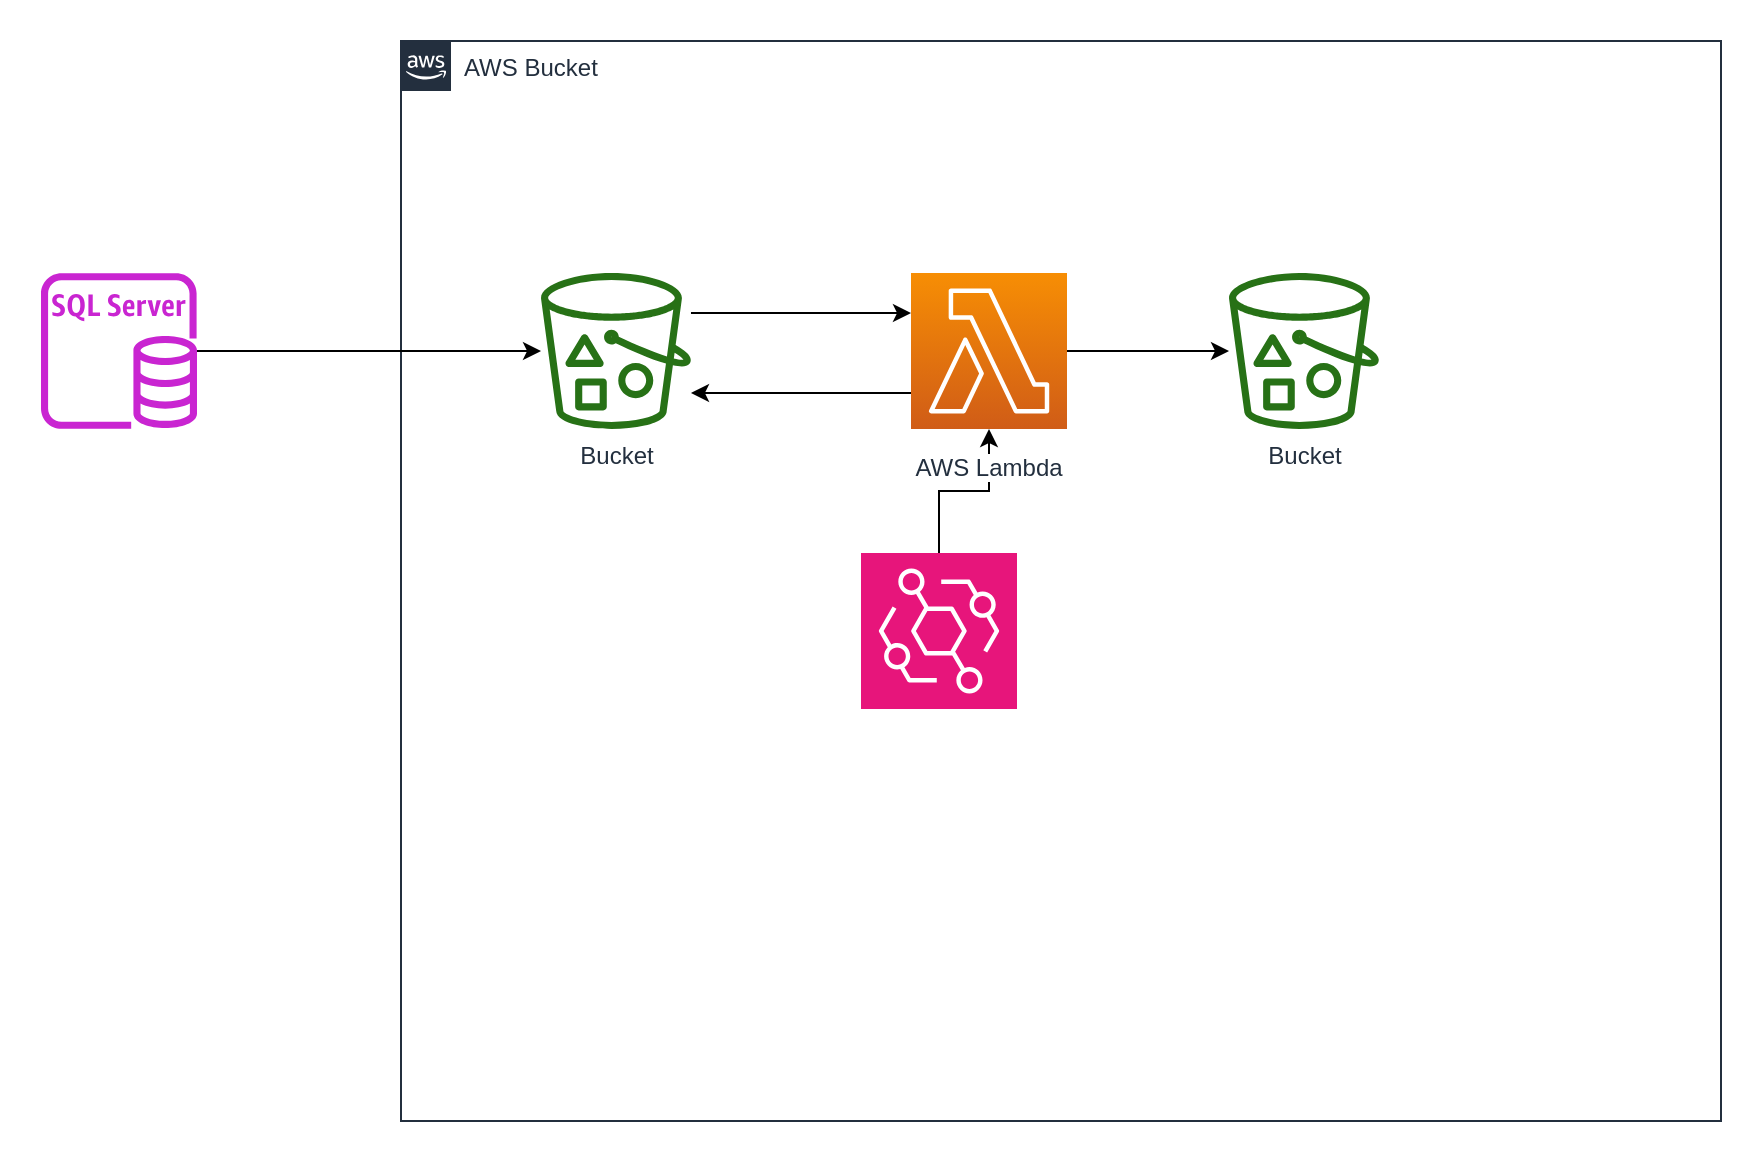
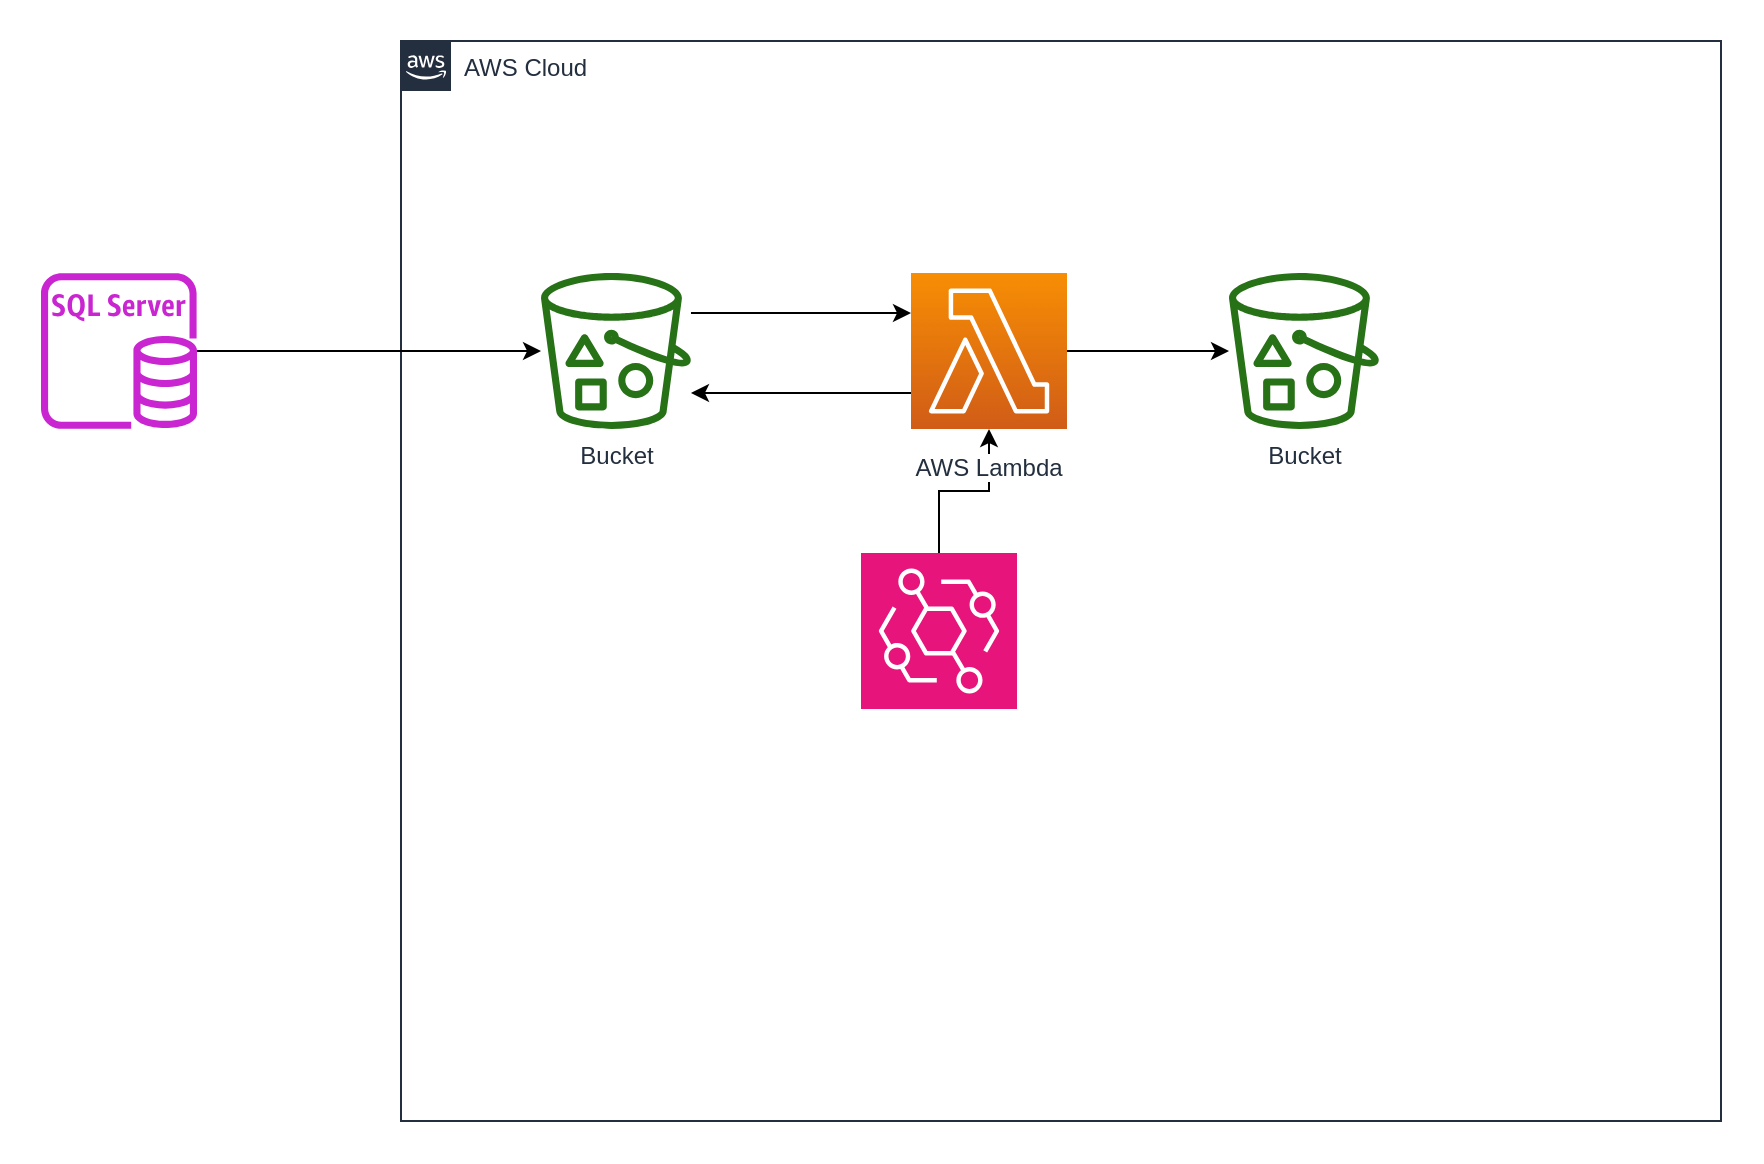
  <mxCell id="0" />
  <mxCell id="1" parent="0" />
- <mxCell id="2" value="AWS Bucket" style="points=[[0,0],[0.25,0],[0.5,0],[0.75,0],[1,0],[1,0.25],[1,0.5],[1,0.75],[1,1],[0.75,1],[0.5,1],[0.25,1],[0,1],[0,0.75],[0,0.5],[0,0.25]];outlineConnect=0;gradientColor=none;html=1;whiteSpace=wrap;fontSize=12;fontStyle=0;shape=mxgraph.aws4.group;grIcon=mxgraph.aws4.group_aws_cloud_alt;strokeColor=#232F3E;fillColor=none;verticalAlign=top;align=left;spacingLeft=30;fontColor=#232F3E;dashed=0;labelBackgroundColor=#ffffff;container=1;pointerEvents=0;collapsible=0;recursiveResize=0;" parent="1" vertex="1"><mxGeometry x="200" y="20" width="660" height="540" as="geometry" /></mxCell>
+ <mxCell id="2" value="AWS Cloud" style="points=[[0,0],[0.25,0],[0.5,0],[0.75,0],[1,0],[1,0.25],[1,0.5],[1,0.75],[1,1],[0.75,1],[0.5,1],[0.25,1],[0,1],[0,0.75],[0,0.5],[0,0.25]];outlineConnect=0;gradientColor=none;html=1;whiteSpace=wrap;fontSize=12;fontStyle=0;shape=mxgraph.aws4.group;grIcon=mxgraph.aws4.group_aws_cloud_alt;strokeColor=#232F3E;fillColor=none;verticalAlign=top;align=left;spacingLeft=30;fontColor=#232F3E;dashed=0;labelBackgroundColor=#ffffff;container=1;pointerEvents=0;collapsible=0;recursiveResize=0;" parent="1" vertex="1"><mxGeometry x="200" y="20" width="660" height="540" as="geometry" /></mxCell>
  <mxCell id="3" value="" style="edgeStyle=orthogonalEdgeStyle;rounded=0;orthogonalLoop=1;jettySize=auto;html=1;" edge="1" parent="2" source="4" target="8"><mxGeometry relative="1" as="geometry" /></mxCell>
  <mxCell id="4" value="" style="sketch=0;points=[[0,0,0],[0.25,0,0],[0.5,0,0],[0.75,0,0],[1,0,0],[0,1,0],[0.25,1,0],[0.5,1,0],[0.75,1,0],[1,1,0],[0,0.25,0],[0,0.5,0],[0,0.75,0],[1,0.25,0],[1,0.5,0],[1,0.75,0]];outlineConnect=0;fontColor=#232F3E;fillColor=#E7157B;strokeColor=#ffffff;dashed=0;verticalLabelPosition=bottom;verticalAlign=top;align=center;html=1;fontSize=12;fontStyle=0;aspect=fixed;shape=mxgraph.aws4.resourceIcon;resIcon=mxgraph.aws4.eventbridge;" vertex="1" parent="2"><mxGeometry x="230" y="256" width="78" height="78" as="geometry" /></mxCell>
  <mxCell id="5" value="Bucket" style="outlineConnect=0;fontColor=#232F3E;gradientColor=none;fillColor=#277116;strokeColor=none;dashed=0;verticalLabelPosition=bottom;verticalAlign=top;align=center;html=1;fontSize=12;fontStyle=0;aspect=fixed;pointerEvents=1;shape=mxgraph.aws4.bucket_with_objects;labelBackgroundColor=#ffffff;" parent="2" vertex="1"><mxGeometry x="414" y="116" width="75" height="78" as="geometry" /></mxCell>
  <mxCell id="6" value="" style="edgeStyle=orthogonalEdgeStyle;rounded=0;orthogonalLoop=1;jettySize=auto;html=1;" edge="1" parent="2" source="8" target="10"><mxGeometry relative="1" as="geometry"><Array as="points"><mxPoint x="180" y="176" /><mxPoint x="180" y="176" /></Array></mxGeometry></mxCell>
  <mxCell id="7" value="" style="edgeStyle=orthogonalEdgeStyle;rounded=0;orthogonalLoop=1;jettySize=auto;html=1;" edge="1" parent="2" source="8" target="5"><mxGeometry relative="1" as="geometry" /></mxCell>
  <mxCell id="8" value="AWS Lambda" style="outlineConnect=0;fontColor=#232F3E;gradientColor=#F78E04;gradientDirection=north;fillColor=#D05C17;strokeColor=#ffffff;dashed=0;verticalLabelPosition=bottom;verticalAlign=top;align=center;html=1;fontSize=12;fontStyle=0;aspect=fixed;shape=mxgraph.aws4.resourceIcon;resIcon=mxgraph.aws4.lambda;labelBackgroundColor=#ffffff;spacingTop=6;" parent="2" vertex="1"><mxGeometry x="255" y="116" width="78" height="78" as="geometry" /></mxCell>
  <mxCell id="9" value="" style="edgeStyle=orthogonalEdgeStyle;rounded=0;orthogonalLoop=1;jettySize=auto;html=1;" edge="1" parent="2" source="10" target="8"><mxGeometry relative="1" as="geometry"><Array as="points"><mxPoint x="180" y="136" /><mxPoint x="180" y="136" /></Array></mxGeometry></mxCell>
  <mxCell id="10" value="Bucket" style="outlineConnect=0;fontColor=#232F3E;gradientColor=none;fillColor=#277116;strokeColor=none;dashed=0;verticalLabelPosition=bottom;verticalAlign=top;align=center;html=1;fontSize=12;fontStyle=0;aspect=fixed;pointerEvents=1;shape=mxgraph.aws4.bucket_with_objects;labelBackgroundColor=#ffffff;" parent="2" vertex="1"><mxGeometry x="70" y="116" width="75" height="78" as="geometry" /></mxCell>
  <mxCell id="11" value="" style="edgeStyle=orthogonalEdgeStyle;rounded=0;orthogonalLoop=1;jettySize=auto;html=1;" edge="1" parent="1" source="12" target="10"><mxGeometry relative="1" as="geometry"><mxPoint x="177" y="175" as="targetPoint" /></mxGeometry></mxCell>
  <mxCell id="12" value="" style="sketch=0;outlineConnect=0;fontColor=#232F3E;gradientColor=none;fillColor=#C925D1;strokeColor=none;dashed=0;verticalLabelPosition=bottom;verticalAlign=top;align=center;html=1;fontSize=12;fontStyle=0;aspect=fixed;pointerEvents=1;shape=mxgraph.aws4.rds_sql_server_instance;" vertex="1" parent="1"><mxGeometry x="20" y="136" width="78" height="78" as="geometry" /></mxCell>
